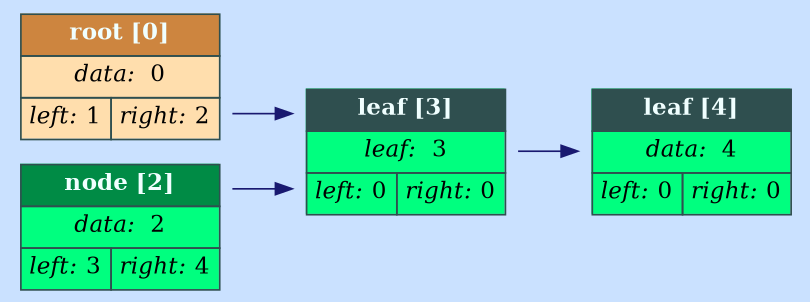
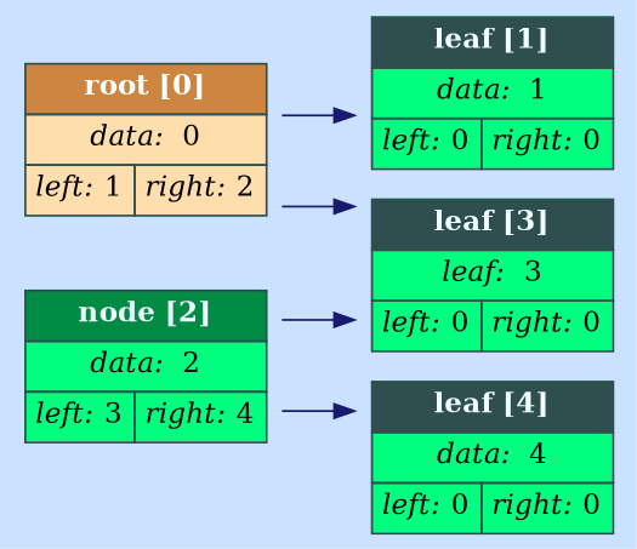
  digraph {
    bgcolor=lightsteelblue1
    nodesep=0.1
    rankdir=LR
    splines=ortho
    node [color=darkslategray shape=plaintext]
    edge [color=midnightblue]
    n1 [label=<<TABLE BORDER="0" CELLBORDER="1" CELLSPACING="0" CELLPADDING="4" BGCOLOR="navajowhite"> <TR><TD ALIGN="CENTER" COLSPAN="2" BGCOLOR="peru"><FONT COLOR="azure"><B>root [0]</B></FONT></TD></TR> <TR><TD COLSPAN="2"><I>data: </I> 0</TD></TR> <TR><TD><I>left: </I>1</TD><TD><I>right: </I>2</TD></TR> </TABLE>>]
+   n2 [label=<<TABLE BORDER="0" CELLBORDER="1" CELLSPACING="0" CELLPADDING="4" BGCOLOR="springgreen"> <TR><TD ALIGN="CENTER" COLSPAN="2" BGCOLOR="darkslategrey"><FONT COLOR="azure"><B>leaf [1]</B></FONT></TD></TR> <TR><TD COLSPAN="2"><I>data: </I> 1</TD></TR> <TR><TD><I>left: </I>0</TD><TD><I>right: </I>0</TD></TR> </TABLE>>]
    n3 [label=<<TABLE BORDER="0" CELLBORDER="1" CELLSPACING="0" CELLPADDING="4" BGCOLOR="springgreen"> <TR><TD ALIGN="CENTER" COLSPAN="2" BGCOLOR="darkslategrey"><FONT COLOR="azure"><B>leaf [3]</B></FONT></TD></TR> <TR><TD COLSPAN="2"><I>leaf: </I> 3</TD></TR> <TR><TD><I>left: </I>0</TD><TD><I>right: </I>0</TD></TR> </TABLE>>]
    n4 [label=<<TABLE BORDER="0" CELLBORDER="1" CELLSPACING="0" CELLPADDING="4" BGCOLOR="springgreen"> <TR><TD ALIGN="CENTER" COLSPAN="2" BGCOLOR="springgreen4"><FONT COLOR="azure"><B>node [2]</B></FONT></TD></TR> <TR><TD COLSPAN="2"><I>data: </I> 2</TD></TR> <TR><TD><I>left: </I>3</TD><TD><I>right: </I>4</TD></TR> </TABLE>>]
    n5 [label=<<TABLE BORDER="0" CELLBORDER="1" CELLSPACING="0" CELLPADDING="4" BGCOLOR="springgreen"> <TR><TD ALIGN="CENTER" COLSPAN="2" BGCOLOR="darkslategrey"><FONT COLOR="azure"><B>leaf [4]</B></FONT></TD></TR> <TR><TD COLSPAN="2"><I>data: </I> 4</TD></TR> <TR><TD><I>left: </I>0</TD><TD><I>right: </I>0</TD></TR> </TABLE>>]
+   n1 -> n2
    n1 -> n3
    n4 -> n3
-   n3 -> n5
+   n4 -> n5
  }
